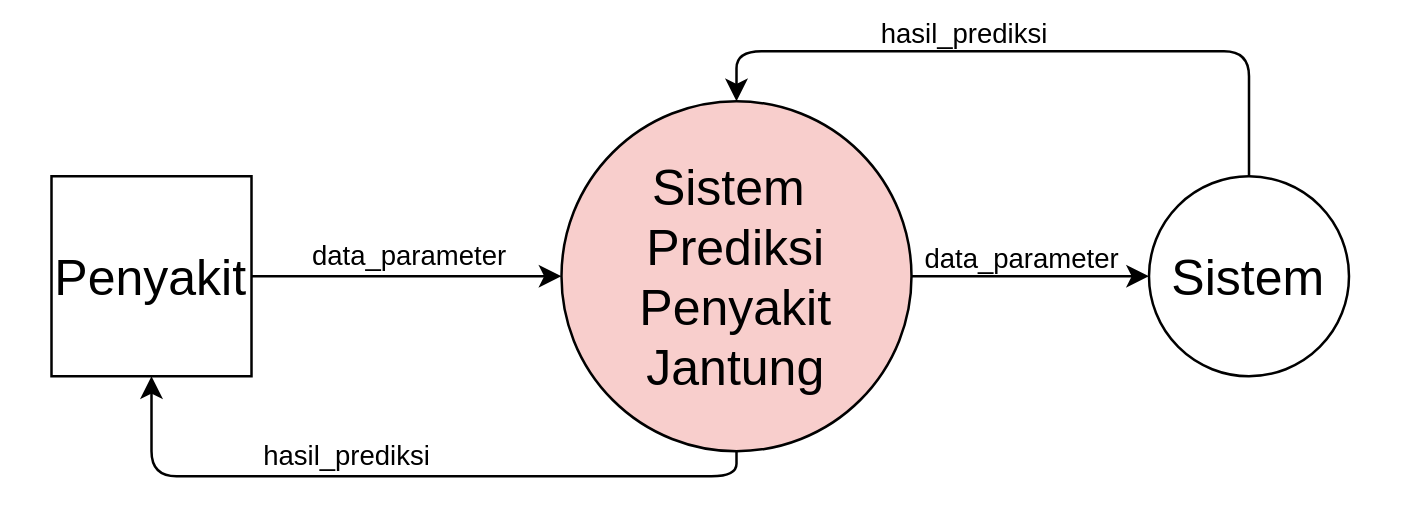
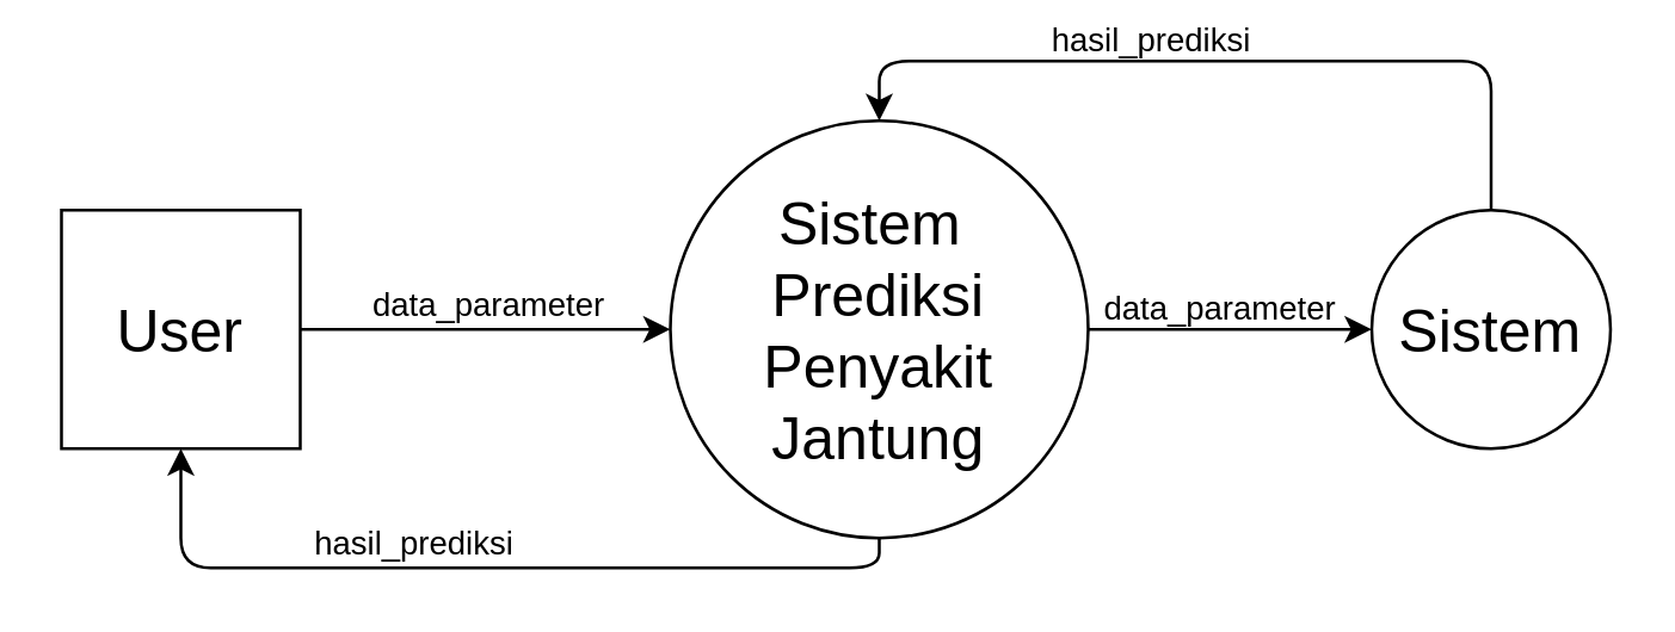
  <mxCell id="0" />
  <mxCell id="1" parent="0" />
- <mxCell id="2" value="&lt;font style=&quot;font-size: 20px&quot;&gt;Sistem&amp;nbsp;&lt;br&gt;Prediksi&lt;br&gt;Penyakit&lt;br&gt;Jantung&lt;/font&gt;" style="ellipse;whiteSpace=wrap;html=1;aspect=fixed;fillColor=#f8cecc;" vertex="1" parent="1"><mxGeometry x="224" y="40" width="140" height="140" as="geometry" /></mxCell>
- <mxCell id="3" value="&lt;font style=&quot;font-size: 20px&quot;&gt;Penyakit&lt;/font&gt;" style="whiteSpace=wrap;html=1;aspect=fixed;" vertex="1" parent="1"><mxGeometry x="20" y="70" width="80" height="80" as="geometry" /></mxCell>
+ <mxCell id="2" value="&lt;font style=&quot;font-size: 20px&quot;&gt;Sistem&amp;nbsp;&lt;br&gt;Prediksi&lt;br&gt;Penyakit&lt;br&gt;Jantung&lt;/font&gt;" style="ellipse;whiteSpace=wrap;html=1;aspect=fixed;" vertex="1" parent="1"><mxGeometry x="224" y="40" width="140" height="140" as="geometry" /></mxCell>
+ <mxCell id="3" value="&lt;font style=&quot;font-size: 20px&quot;&gt;User&lt;/font&gt;" style="whiteSpace=wrap;html=1;aspect=fixed;" vertex="1" parent="1"><mxGeometry x="20" y="70" width="80" height="80" as="geometry" /></mxCell>
  <mxCell id="4" value="" style="endArrow=classic;html=1;exitX=0.5;exitY=1;exitDx=0;exitDy=0;entryX=0.5;entryY=1;entryDx=0;entryDy=0;" edge="1" parent="1" source="2" target="3"><mxGeometry width="50" height="50" relative="1" as="geometry"><mxPoint x="159" y="110" as="sourcePoint" /><mxPoint x="209" y="60" as="targetPoint" /><Array as="points"><mxPoint x="294" y="190" /><mxPoint x="60" y="190" /></Array></mxGeometry></mxCell>
  <mxCell id="5" value="hasil_prediksi" style="edgeLabel;html=1;align=center;verticalAlign=bottom;resizable=0;points=[];" vertex="1" connectable="0" parent="4"><mxGeometry x="0.179" relative="1" as="geometry"><mxPoint as="offset" /></mxGeometry></mxCell>
  <mxCell id="6" value="" style="endArrow=classic;html=1;exitX=1;exitY=0.5;exitDx=0;exitDy=0;entryX=0;entryY=0.5;entryDx=0;entryDy=0;" edge="1" parent="1" source="3" target="2"><mxGeometry width="50" height="50" relative="1" as="geometry"><mxPoint x="169" y="110" as="sourcePoint" /><mxPoint x="219" y="60" as="targetPoint" /></mxGeometry></mxCell>
  <mxCell id="7" value="data_parameter" style="edgeLabel;html=1;align=center;verticalAlign=bottom;resizable=0;points=[];" vertex="1" connectable="0" parent="6"><mxGeometry x="-0.331" y="1" relative="1" as="geometry"><mxPoint x="21" y="1" as="offset" /></mxGeometry></mxCell>
  <mxCell id="8" value="&lt;font style=&quot;font-size: 20px&quot;&gt;Sistem&lt;/font&gt;" style="ellipse;whiteSpace=wrap;html=1;aspect=fixed;" vertex="1" parent="1"><mxGeometry x="459" y="70" width="80" height="80" as="geometry" /></mxCell>
  <mxCell id="9" value="" style="endArrow=classic;html=1;exitX=1;exitY=0.5;exitDx=0;exitDy=0;entryX=0;entryY=0.5;entryDx=0;entryDy=0;" edge="1" parent="1" source="2" target="8"><mxGeometry width="50" height="50" relative="1" as="geometry"><mxPoint x="239" y="120" as="sourcePoint" /><mxPoint x="289" y="70" as="targetPoint" /></mxGeometry></mxCell>
  <mxCell id="10" value="data_parameter" style="edgeLabel;html=1;align=center;verticalAlign=bottom;resizable=0;points=[];labelBackgroundColor=none;" vertex="1" connectable="0" parent="9"><mxGeometry x="0.181" y="-1" relative="1" as="geometry"><mxPoint x="-13" as="offset" /></mxGeometry></mxCell>
  <mxCell id="11" value="" style="endArrow=classic;html=1;exitX=0.5;exitY=0;exitDx=0;exitDy=0;entryX=0.5;entryY=0;entryDx=0;entryDy=0;" edge="1" parent="1" source="8" target="2"><mxGeometry width="50" height="50" relative="1" as="geometry"><mxPoint x="239" y="120" as="sourcePoint" /><mxPoint x="289" y="70" as="targetPoint" /><Array as="points"><mxPoint x="499" y="20" /><mxPoint x="294" y="20" /></Array></mxGeometry></mxCell>
  <mxCell id="12" value="hasil_prediksi" style="edgeLabel;html=1;align=center;verticalAlign=bottom;resizable=0;points=[];labelBackgroundColor=none;" vertex="1" connectable="0" parent="11"><mxGeometry x="0.202" y="-2" relative="1" as="geometry"><mxPoint y="3" as="offset" /></mxGeometry></mxCell>
